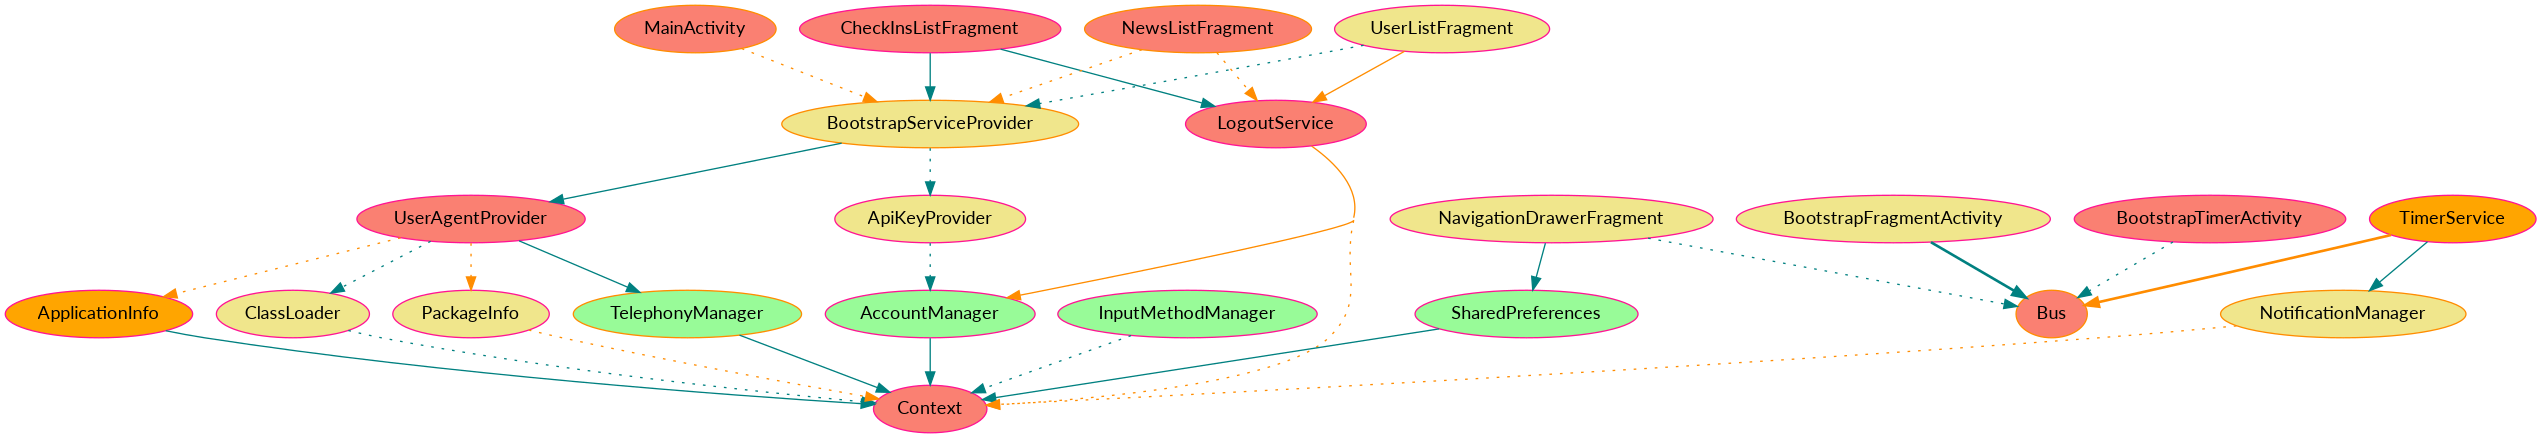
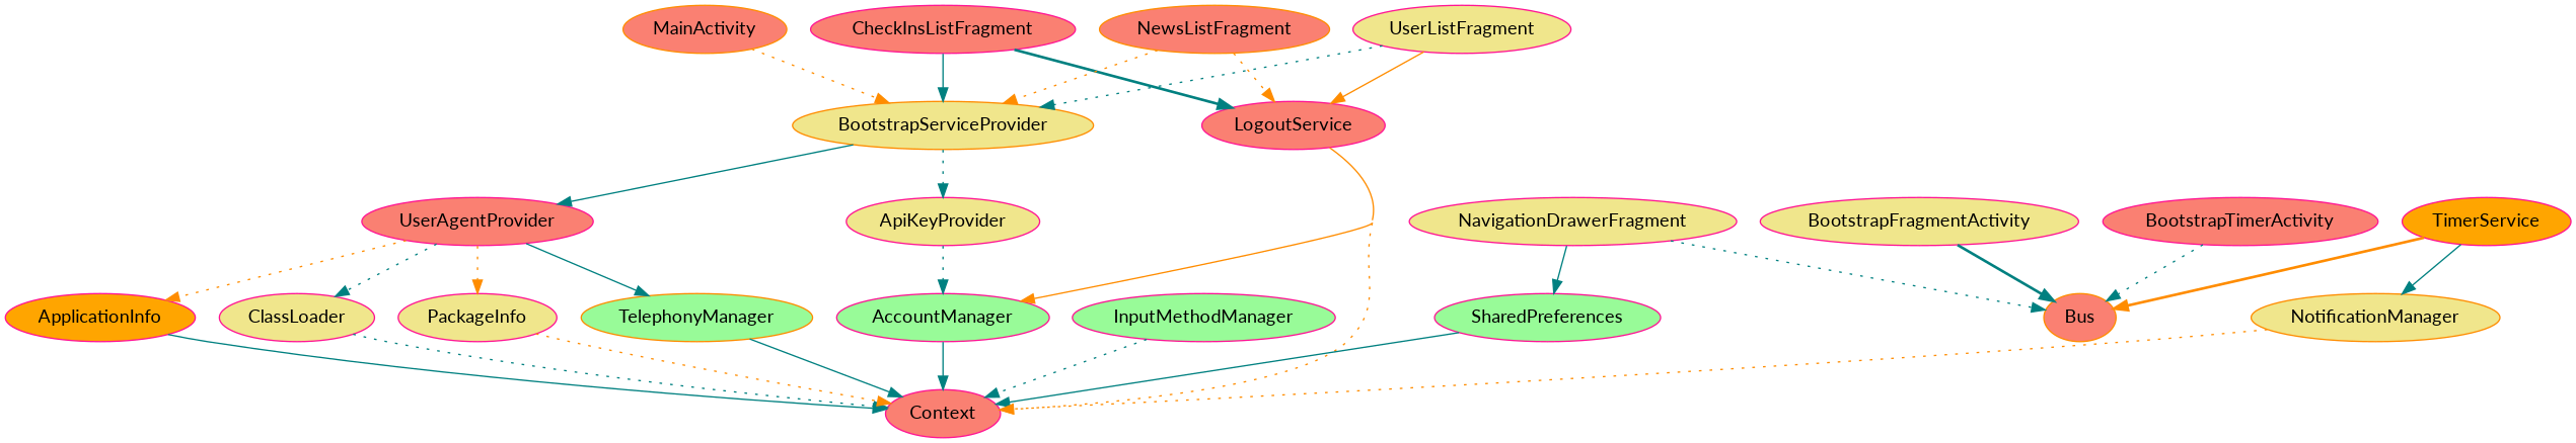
  digraph {
    concentrate=true
    fontname=Lato
    node [color=deeppink fillcolor=salmon fontname=Lato style=filled]
    edge [color=teal fontname=Lato style=dotted]
    AccountManager [fillcolor=palegreen]
    Context
    ApiKeyProvider [fillcolor=khaki]
    ApplicationInfo [fillcolor=orange]
    BootstrapFragmentActivity [fillcolor=khaki]
    Bus [color=darkorange]
    BootstrapServiceProvider [color=darkorange fillcolor=khaki]
    UserAgentProvider
    ClassLoader [fillcolor=khaki]
    PackageInfo [fillcolor=khaki]
    TelephonyManager [color=darkorange fillcolor=palegreen]
    BootstrapTimerActivity
    CheckInsListFragment
    LogoutService
    InputMethodManager [fillcolor=palegreen]
    MainActivity [color=darkorange]
    NavigationDrawerFragment [fillcolor=khaki]
    SharedPreferences [fillcolor=palegreen]
    NewsListFragment [color=darkorange]
    NotificationManager [color=darkorange fillcolor=khaki]
    TimerService [fillcolor=orange]
    UserListFragment [fillcolor=khaki]
    AccountManager -> Context [style=solid]
    ApiKeyProvider -> AccountManager
    ApplicationInfo -> Context [style=solid]
    BootstrapFragmentActivity -> Bus [style=bold]
    BootstrapServiceProvider -> ApiKeyProvider
    BootstrapServiceProvider -> UserAgentProvider [style=solid]
    UserAgentProvider -> ApplicationInfo [color=darkorange]
    UserAgentProvider -> ClassLoader
    UserAgentProvider -> PackageInfo [color=darkorange]
    UserAgentProvider -> TelephonyManager [style=solid]
    ClassLoader -> Context
    PackageInfo -> Context [color=darkorange]
    TelephonyManager -> Context [style=solid]
    BootstrapTimerActivity -> Bus
    CheckInsListFragment -> BootstrapServiceProvider [style=solid]
-   CheckInsListFragment -> LogoutService [style=solid]
+   CheckInsListFragment -> LogoutService [style=bold]
    LogoutService -> AccountManager [color=darkorange style=solid]
    LogoutService -> Context [color=darkorange]
    InputMethodManager -> Context
    MainActivity -> BootstrapServiceProvider [color=darkorange]
    NavigationDrawerFragment -> Bus
    NavigationDrawerFragment -> SharedPreferences [style=solid]
    SharedPreferences -> Context [style=solid]
    NewsListFragment -> BootstrapServiceProvider [color=darkorange]
    NewsListFragment -> LogoutService [color=darkorange]
    NotificationManager -> Context [color=darkorange]
    TimerService -> Bus [color=darkorange style=bold]
    TimerService -> NotificationManager [style=solid]
    UserListFragment -> BootstrapServiceProvider
    UserListFragment -> LogoutService [color=darkorange style=solid]
  }
